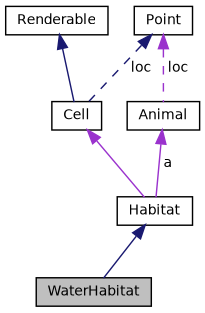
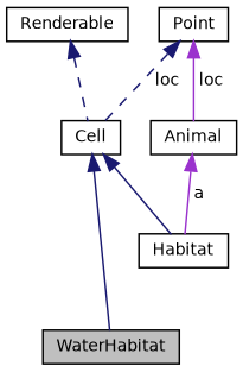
  digraph {
    node [color=black fillcolor=white fontname=Helvetica fontsize=10 shape=record style=filled]
    edge [color=midnightblue dir=back fontname=Helvetica fontsize=10 labelfontname=Helvetica labelfontsize=10 style=solid]
    n1 [fillcolor=grey75 fontcolor=black height=0.2 label=WaterHabitat width=0.4]
    n2 [height=0.2 label=Habitat width=0.4]
    n3 [height=0.2 label=Cell width=0.4]
    n4 [height=0.2 label=Renderable width=0.4]
    n5 [height=0.2 label=Point width=0.4]
    n6 [height=0.2 label=Animal width=0.4]
-   n2 -> n1
-   n3 -> n2 [color=darkorchid3]
-   n4 -> n3
+   n3 -> n1
+   n3 -> n2
+   n4 -> n3 [style=dashed]
    n5 -> n3 [label=" loc" style=dashed]
-   n5 -> n6 [color=darkorchid3 label=" loc" style=dashed]
+   n5 -> n6 [color=darkorchid3 label=" loc"]
    n6 -> n2 [color=darkorchid3 label=" a"]
  }
